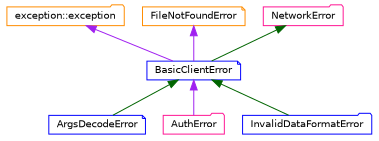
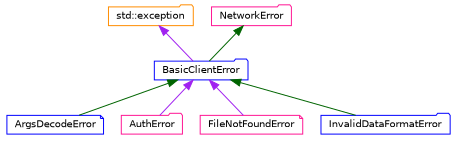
  digraph {
    rankdir=TB
    node [color=blue fillcolor=white fontname=Helvetica fontsize=10 shape=folder style=filled]
    edge [color=purple dir=back fontname=Helvetica fontsize=10 labelfontname=Helvetica labelfontsize=10 style=solid]
-   n1 [color=darkorange height=0.2 label="exception::exception" width=0.4]
-   n2 [height=0.2 label=BasicClientError shape=note width=0.4]
+   n1 [color=darkorange height=0.2 label="std::exception" width=0.4]
+   n2 [height=0.2 label=BasicClientError width=0.4]
    n3 [height=0.2 label=ArgsDecodeError shape=note width=0.4]
    n4 [color=deeppink height=0.2 label=AuthError width=0.4]
-   n5 [color=darkorange height=0.2 label=FileNotFoundError shape=note width=0.4]
+   n5 [color=deeppink height=0.2 label=FileNotFoundError shape=note width=0.4]
    n6 [height=0.2 label=InvalidDataFormatError width=0.4]
    n7 [color=deeppink height=0.2 label=NetworkError width=0.4]
    n1 -> n2
    n2 -> n3 [color=darkgreen]
    n2 -> n4
-   n5 -> n2
+   n2 -> n5
    n2 -> n6 [color=darkgreen]
    n7 -> n2 [color=darkgreen]
  }
